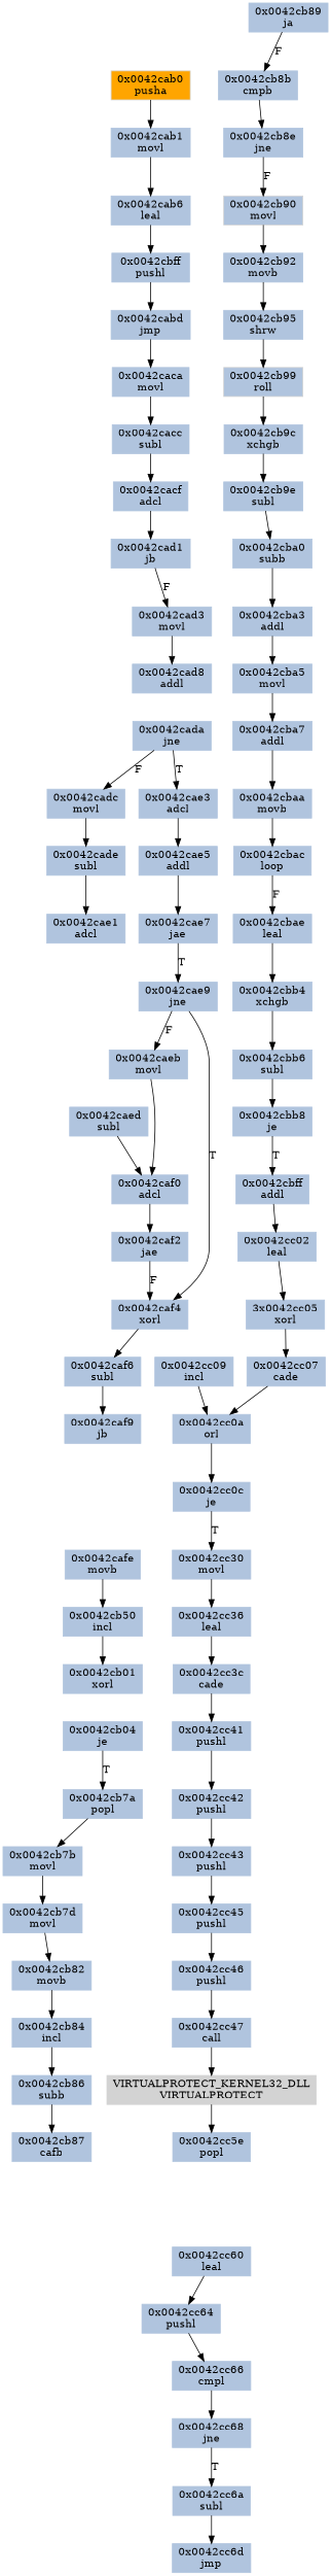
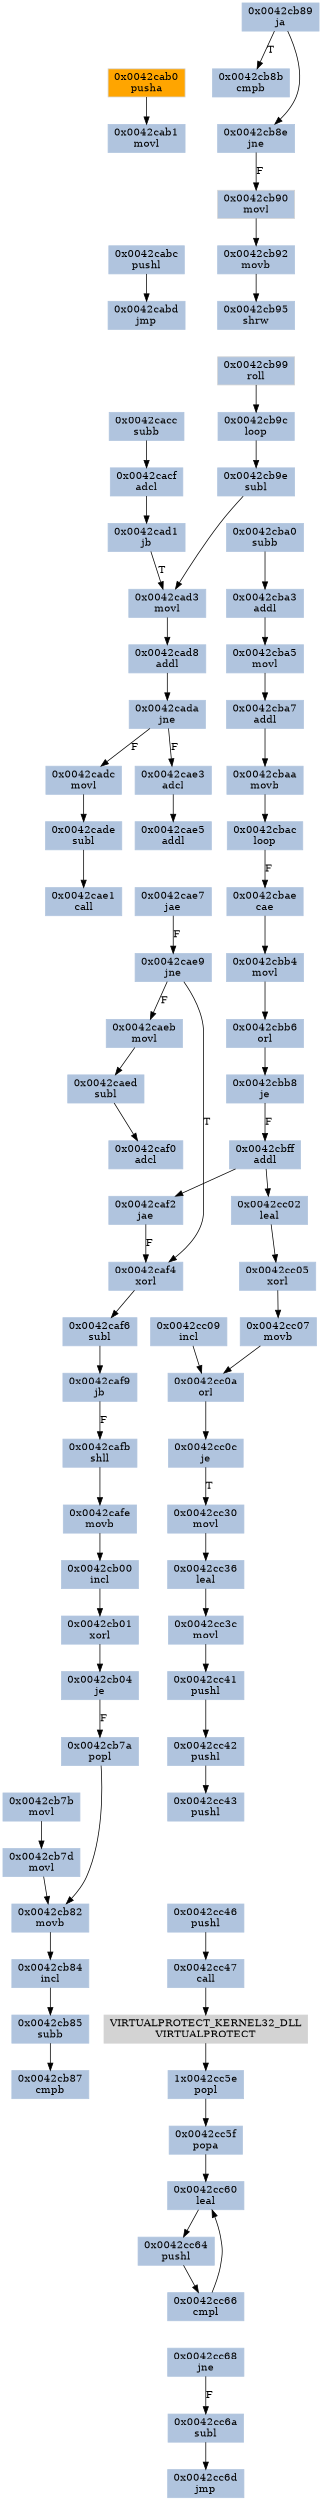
  strict digraph {
    node [color=lightsteelblue fillcolor=lightsteelblue shape=rectangle style=filled]
    edge [color="#000000"]
    n1 [label="0x0042cabd\njmp"]
-   n2 [label="0x0042caca\nmovl"]
-   n3 [label="0x0042cacc\nsubl"]
+   n3 [label="0x0042cacc\nsubb"]
    n4 [label="0x0042cacf\nadcl"]
    n5 [label="0x0042caf2\njae"]
    n6 [label="0x0042caf4\nxorl"]
    n7 [label="0x0042caf6\nsubl"]
    n8 [label="0x0042caf9\njb"]
    n9 [label="0x0042cc36\nleal"]
-   n10 [label="0x0042cc3c\ncade"]
+   n10 [label="0x0042cc3c\nmovl"]
    n11 [label="0x0042cc41\npushl"]
    n12 [label="0x0042cc42\npushl"]
    n13 [label="0x0042cafe\nmovb"]
-   n14 [label="0x0042cb50\nincl"]
+   n14 [label="0x0042cb00\nincl"]
    n15 [label="0x0042cb01\nxorl"]
    n16 [label="0x0042cb04\nje"]
    n17 [label="0x0042cc6d\njmp"]
    n18 [label="0x0042cbb8\nje"]
    n19 [label="0x0042cbff\naddl"]
    n20 [label="0x0042cc02\nleal"]
-   n21 [label="3x0042cc05\nxorl"]
+   n21 [label="0x0042cc05\nxorl"]
+   n22 [label="0x0042cafb\nshll"]
    n23 [label="0x0042cba5\nmovl"]
    n24 [label="0x0042cba7\naddl"]
    n25 [label="0x0042cbaa\nmovb"]
    n26 [label="0x0042cbac\nloop"]
-   n27 [label="0x0042cc07\ncade"]
+   n27 [label="0x0042cc07\nmovb"]
    n28 [label="0x0042cc0a\norl"]
    n29 [label="0x0042cc09\nincl"]
    n30 [label="0x0042cc0c\nje"]
    n31 [label="0x0042cc46\npushl"]
    n32 [label="0x0042cc47\ncall"]
    n33 [color=lightgrey fillcolor=lightgrey label="VIRTUALPROTECT_KERNEL32_DLL\nVIRTUALPROTECT"]
-   n34 [label="0x0042cc5e\npopl"]
-   n35 [label="0x0042cbae\nleal"]
-   n36 [label="0x0042cbb4\nxchgb"]
-   n37 [label="0x0042cbb6\nsubl"]
+   n34 [label="1x0042cc5e\npopl"]
+   n35 [label="0x0042cbae\ncae"]
+   n36 [label="0x0042cbb4\nmovl"]
+   n37 [label="0x0042cbb6\norl"]
+   n38 [label="0x0042cc5f\npopa"]
    n39 [label="0x0042cc60\nleal"]
    n40 [label="0x0042caf0\nadcl"]
    n41 [label="0x0042cad1\njb"]
    n42 [label="0x0042cad3\nmovl"]
    n43 [label="0x0042cad8\naddl"]
    n44 [label="0x0042cb7d\nmovl"]
    n45 [label="0x0042cb82\nmovb"]
    n46 [label="0x0042cb84\nincl"]
-   n47 [label="0x0042cb86\nsubb"]
+   n47 [label="0x0042cb85\nsubb"]
    n48 [color=lightgrey label="0x0042cb90\nmovl"]
    n49 [label="0x0042cb92\nmovb"]
    n50 [label="0x0042cb95\nshrw"]
    n51 [color=lightgrey label="0x0042cb99\nroll"]
    n52 [label="0x0042cadc\nmovl"]
    n53 [label="0x0042cade\nsubl"]
-   n54 [label="0x0042cae1\nadcl"]
-   n55 [label="0x0042cb87\ncafb"]
+   n54 [label="0x0042cae1\ncall"]
+   n55 [label="0x0042cb87\ncmpb"]
    n56 [label="0x0042cb89\nja"]
    n57 [label="0x0042cb8b\ncmpb"]
    n58 [label="0x0042cb8e\njne"]
    n59 [label="0x0042cb7a\npopl"]
    n60 [label="0x0042cb7b\nmovl"]
-   n61 [label="0x0042cc45\npushl"]
    n62 [label="0x0042cae7\njae"]
    n63 [label="0x0042cae9\njne"]
    n64 [label="0x0042caeb\nmovl"]
    n65 [label="0x0042caed\nsubl"]
    n66 [label="0x0042cc64\npushl"]
    n67 [label="0x0042cada\njne"]
    n68 [label="0x0042cc30\nmovl"]
    n69 [label="0x0042cba0\nsubb"]
    n70 [label="0x0042cba3\naddl"]
    n71 [label="0x0042cc66\ncmpl"]
    n72 [label="0x0042cc68\njne"]
    n73 [label="0x0042cc6a\nsubl"]
-   n74 [label="0x0042cab6\nleal"]
-   n75 [label="0x0042cbff\npushl"]
+   n75 [label="0x0042cabc\npushl"]
    n76 [label="0x0042cae5\naddl"]
    n77 [label="0x0042cae3\nadcl"]
    n78 [label="0x0042cb9e\nsubl"]
    n79 [color=lightgrey fillcolor=orange label="0x0042cab0\npusha"]
    n80 [label="0x0042cab1\nmovl"]
    n81 [label="0x0042cc43\npushl"]
-   n82 [label="0x0042cb9c\nxchgb"]
-   n1 -> n2
-   n2 -> n3
+   n82 [label="0x0042cb9c\nloop"]
    n3 -> n4
    n4 -> n41
    n5 -> n6 [label=F]
    n6 -> n7
    n7 -> n8
+   n8 -> n22 [label=F]
    n9 -> n10
    n10 -> n11
    n11 -> n12
    n12 -> n81
    n13 -> n14
    n14 -> n15
-   n16 -> n59 [label=T]
-   n18 -> n19 [label=T]
+   n15 -> n16
+   n16 -> n59 [label=F]
+   n18 -> n19 [label=F]
    n19 -> n20
    n20 -> n21
    n21 -> n27
+   n22 -> n13
    n23 -> n24
    n24 -> n25
    n25 -> n26
    n26 -> n35 [label=F]
    n27 -> n28
    n28 -> n30
    n29 -> n28
    n30 -> n68 [label=T]
    n31 -> n32
    n32 -> n33
    n33 -> n34
+   n34 -> n38
    n35 -> n36
    n36 -> n37
    n37 -> n18
+   n38 -> n39
    n39 -> n66
-   n40 -> n5
-   n41 -> n42 [label=F]
+   n19 -> n5
+   n41 -> n42 [label=T]
    n42 -> n43
+   n43 -> n67
    n44 -> n45
    n45 -> n46
    n46 -> n47
    n47 -> n55
    n48 -> n49
    n49 -> n50
-   n50 -> n51
    n51 -> n82
    n52 -> n53
    n53 -> n54
-   n56 -> n57 [label=F]
-   n57 -> n58
+   n56 -> n57 [label=T]
+   n56 -> n58
    n58 -> n48 [label=F]
-   n59 -> n60
+   n59 -> n45
    n60 -> n44
-   n61 -> n31
-   n62 -> n63 [label=T]
+   n62 -> n63 [label=F]
    n63 -> n6 [label=T]
    n63 -> n64 [label=F]
-   n64 -> n40
+   n64 -> n65
    n65 -> n40
    n66 -> n71
    n67 -> n52 [label=F]
-   n67 -> n77 [label=T]
+   n67 -> n77 [label=F]
    n68 -> n9
    n69 -> n70
    n70 -> n23
-   n71 -> n72
-   n72 -> n73 [label=T]
+   n71 -> n39
+   n72 -> n73 [label=F]
    n73 -> n17
-   n74 -> n75
    n75 -> n1
-   n76 -> n62
    n77 -> n76
-   n78 -> n69
+   n78 -> n42
    n79 -> n80
-   n80 -> n74
-   n81 -> n61
    n82 -> n78
  }
